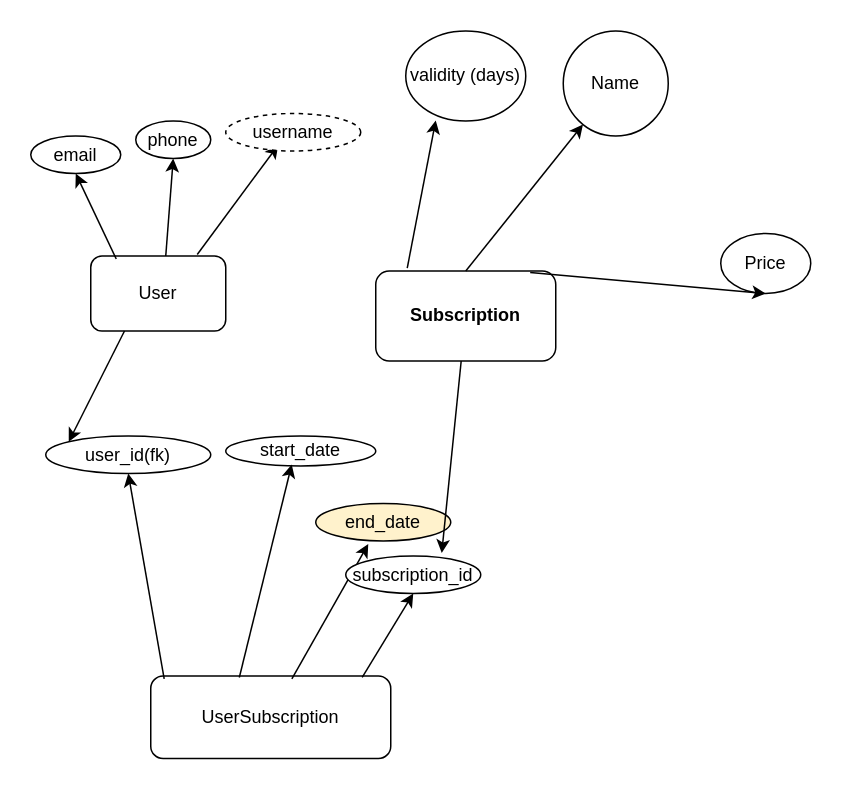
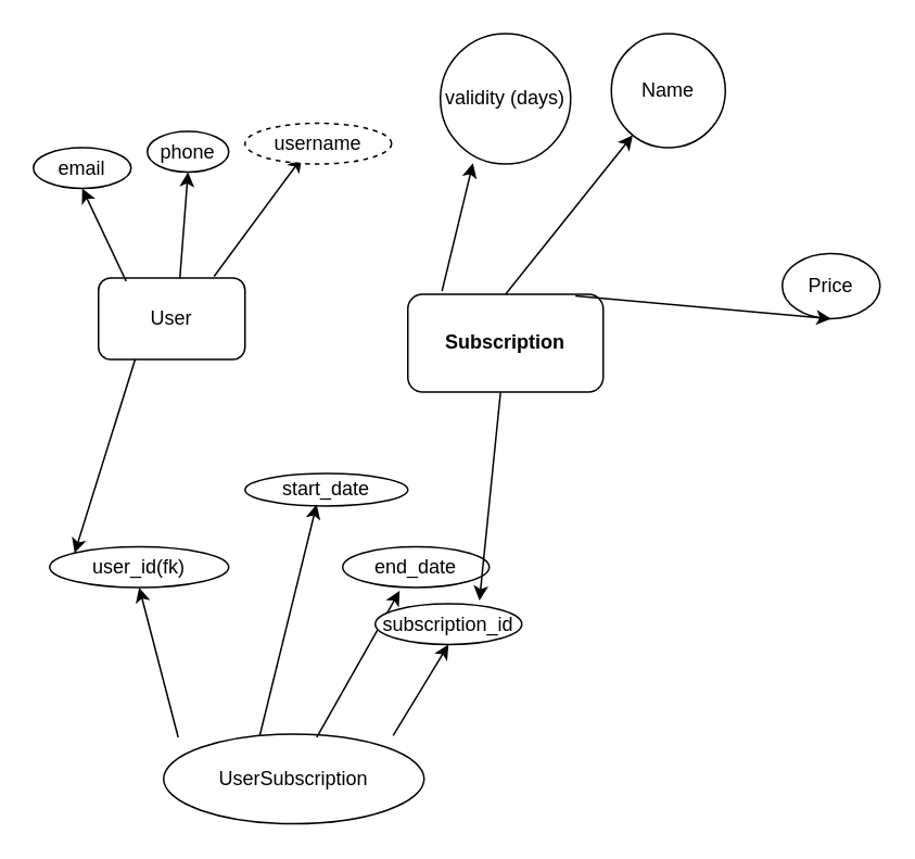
  <mxCell id="0" />
  <mxCell id="1" parent="0" />
  <mxCell id="2" value="User" style="rounded=1;whiteSpace=wrap;html=1;" vertex="1" parent="1"><mxGeometry x="60" y="170" width="90" height="50" as="geometry" /></mxCell>
  <mxCell id="3" value="&lt;b&gt;Subscription&lt;/b&gt;" style="rounded=1;whiteSpace=wrap;html=1;" vertex="1" parent="1"><mxGeometry x="250" y="180" width="120" height="60" as="geometry" /></mxCell>
- <mxCell id="4" value="validity (days)" style="ellipse;whiteSpace=wrap;html=1;" vertex="1" parent="1"><mxGeometry x="270" y="20" width="80" height="60" as="geometry" /></mxCell>
+ <mxCell id="4" value="validity (days)" style="ellipse;whiteSpace=wrap;html=1;" vertex="1" parent="1"><mxGeometry x="270" y="20" width="80" height="80" as="geometry" /></mxCell>
  <mxCell id="5" value="" style="endArrow=classic;html=1;rounded=0;exitX=0.5;exitY=0;exitDx=0;exitDy=0;" edge="1" parent="1" source="3" target="6"><mxGeometry width="50" height="50" relative="1" as="geometry"><mxPoint x="550" y="200" as="sourcePoint" /><mxPoint x="600" y="150" as="targetPoint" /></mxGeometry></mxCell>
  <mxCell id="6" value="Name" style="ellipse;whiteSpace=wrap;html=1;" vertex="1" parent="1"><mxGeometry x="375" y="20" width="70" height="70" as="geometry" /></mxCell>
  <mxCell id="7" value="Price" style="ellipse;whiteSpace=wrap;html=1;" vertex="1" parent="1"><mxGeometry x="480" y="155" width="60" height="40" as="geometry" /></mxCell>
  <mxCell id="8" value="" style="endArrow=classic;html=1;rounded=0;exitX=0.858;exitY=0.017;exitDx=0;exitDy=0;exitPerimeter=0;entryX=0.5;entryY=1;entryDx=0;entryDy=0;" edge="1" parent="1" source="3" target="7"><mxGeometry width="50" height="50" relative="1" as="geometry"><mxPoint x="700" y="190" as="sourcePoint" /><mxPoint x="600" y="110" as="targetPoint" /></mxGeometry></mxCell>
  <mxCell id="9" value="" style="endArrow=classic;html=1;rounded=0;exitX=0.189;exitY=0.04;exitDx=0;exitDy=0;exitPerimeter=0;entryX=0.5;entryY=1;entryDx=0;entryDy=0;" edge="1" parent="1" source="2" target="12"><mxGeometry width="50" height="50" relative="1" as="geometry"><mxPoint x="60" y="175" as="sourcePoint" /><mxPoint x="80" y="115" as="targetPoint" /></mxGeometry></mxCell>
  <mxCell id="10" value="" style="endArrow=classic;html=1;rounded=0;entryX=0.5;entryY=1;entryDx=0;entryDy=0;" edge="1" parent="1" target="13"><mxGeometry width="50" height="50" relative="1" as="geometry"><mxPoint x="110" y="170" as="sourcePoint" /><mxPoint x="110" y="110" as="targetPoint" /></mxGeometry></mxCell>
  <mxCell id="11" value="" style="endArrow=classic;html=1;rounded=0;exitX=0.9;exitY=0.08;exitDx=0;exitDy=0;exitPerimeter=0;entryX=0.389;entryY=0.84;entryDx=0;entryDy=0;entryPerimeter=0;" edge="1" parent="1" target="14"><mxGeometry width="50" height="50" relative="1" as="geometry"><mxPoint x="131" y="169" as="sourcePoint" /><mxPoint x="230" y="105" as="targetPoint" /></mxGeometry></mxCell>
  <mxCell id="12" value="email" style="ellipse;whiteSpace=wrap;html=1;" vertex="1" parent="1"><mxGeometry y="90" width="60" height="25" as="geometry" x="20" /></mxCell>
  <mxCell id="13" value="phone" style="ellipse;whiteSpace=wrap;html=1;" vertex="1" parent="1"><mxGeometry x="90" y="80" width="50" height="25" as="geometry" /></mxCell>
  <mxCell id="14" value="username" style="ellipse;whiteSpace=wrap;html=1;dashed=1;" vertex="1" parent="1"><mxGeometry x="150" y="75" width="90" height="25" as="geometry" /></mxCell>
- <mxCell id="15" value="UserSubscription" style="rounded=1;whiteSpace=wrap;html=1;" vertex="1" parent="1"><mxGeometry x="100" y="450" width="160" height="55" as="geometry" /></mxCell>
+ <mxCell id="15" value="UserSubscription" style="ellipse;whiteSpace=wrap;html=1;" vertex="1" parent="1"><mxGeometry x="100" y="450" width="160" height="55" as="geometry" /></mxCell>
  <mxCell id="16" value="" style="endArrow=classic;html=1;rounded=0;exitX=0.056;exitY=0.036;exitDx=0;exitDy=0;exitPerimeter=0;entryX=0.5;entryY=1;entryDx=0;entryDy=0;" edge="1" parent="1" source="15" target="18"><mxGeometry width="50" height="50" relative="1" as="geometry"><mxPoint x="230" y="450" as="sourcePoint" /><mxPoint x="250" y="390" as="targetPoint" /></mxGeometry></mxCell>
  <mxCell id="17" value="" style="endArrow=classic;html=1;rounded=0;exitX=0.588;exitY=0.036;exitDx=0;exitDy=0;exitPerimeter=0;entryX=0.389;entryY=1.08;entryDx=0;entryDy=0;entryPerimeter=0;" edge="1" parent="1" target="20" source="15"><mxGeometry width="50" height="50" relative="1" as="geometry"><mxPoint x="301" y="444" as="sourcePoint" /><mxPoint x="400" y="380" as="targetPoint" /></mxGeometry></mxCell>
- <mxCell id="18" value="user_id(fk)" style="ellipse;whiteSpace=wrap;html=1;" vertex="1" parent="1"><mxGeometry x="30" y="290" width="110" height="25" as="geometry" /></mxCell>
+ <mxCell id="18" value="user_id(fk)" style="ellipse;whiteSpace=wrap;html=1;" vertex="1" parent="1"><mxGeometry x="30" y="335" width="110" height="25" as="geometry" /></mxCell>
  <mxCell id="19" value="start_date" style="ellipse;whiteSpace=wrap;html=1;" vertex="1" parent="1"><mxGeometry x="150" y="290" width="100" height="20" as="geometry" /></mxCell>
- <mxCell id="20" value="end_date" style="ellipse;whiteSpace=wrap;html=1;fillColor=#fff2cc;" vertex="1" parent="1"><mxGeometry x="210" y="335" width="90" height="25" as="geometry" /></mxCell>
+ <mxCell id="20" value="end_date" style="ellipse;whiteSpace=wrap;html=1;" vertex="1" parent="1"><mxGeometry x="210" y="335" width="90" height="25" as="geometry" /></mxCell>
  <mxCell id="21" value="" style="endArrow=classic;html=1;rounded=0;exitX=0.25;exitY=1;exitDx=0;exitDy=0;entryX=0;entryY=0;entryDx=0;entryDy=0;" edge="1" parent="1" source="2" target="18"><mxGeometry width="50" height="50" relative="1" as="geometry"><mxPoint x="140" y="380" as="sourcePoint" /><mxPoint x="190" y="330" as="targetPoint" /></mxGeometry></mxCell>
  <mxCell id="22" value="" style="endArrow=classic;html=1;rounded=0;entryX=0.711;entryY=-0.08;entryDx=0;entryDy=0;entryPerimeter=0;" edge="1" parent="1" source="3" target="23"><mxGeometry width="50" height="50" relative="1" as="geometry"><mxPoint x="518" y="250" as="sourcePoint" /><mxPoint x="590" y="399" as="targetPoint" /></mxGeometry></mxCell>
  <mxCell id="23" value="subscription_id" style="ellipse;whiteSpace=wrap;html=1;" vertex="1" parent="1"><mxGeometry x="230" y="370" width="90" height="25" as="geometry" /></mxCell>
  <mxCell id="24" value="" style="endArrow=classic;html=1;rounded=0;entryX=0.5;entryY=1;entryDx=0;entryDy=0;exitX=0.881;exitY=0.018;exitDx=0;exitDy=0;exitPerimeter=0;" edge="1" parent="1" source="15" target="23"><mxGeometry width="50" height="50" relative="1" as="geometry"><mxPoint x="340" y="440" as="sourcePoint" /><mxPoint x="414.5" y="365" as="targetPoint" /></mxGeometry></mxCell>
  <mxCell id="25" value="" style="endArrow=classic;html=1;rounded=0;exitX=0.369;exitY=0.018;exitDx=0;exitDy=0;exitPerimeter=0;entryX=0.44;entryY=0.95;entryDx=0;entryDy=0;entryPerimeter=0;" edge="1" parent="1" source="15" target="19"><mxGeometry width="50" height="50" relative="1" as="geometry"><mxPoint x="160" y="450" as="sourcePoint" /><mxPoint x="210" y="380" as="targetPoint" /></mxGeometry></mxCell>
  <mxCell id="26" value="" style="endArrow=classic;html=1;rounded=0;exitX=0.175;exitY=-0.033;exitDx=0;exitDy=0;entryX=0.25;entryY=0.994;entryDx=0;entryDy=0;entryPerimeter=0;exitPerimeter=0;" edge="1" parent="1" source="3" target="4"><mxGeometry width="50" height="50" relative="1" as="geometry"><mxPoint x="380" y="210" as="sourcePoint" /><mxPoint x="430" y="160" as="targetPoint" /></mxGeometry></mxCell>
